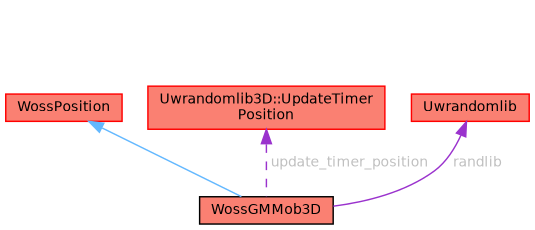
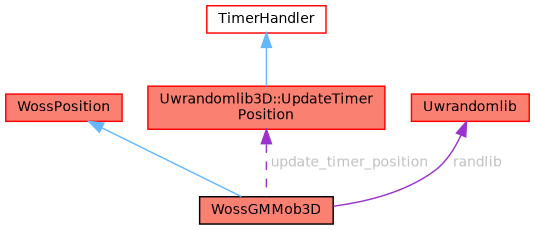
  digraph {
    node [color=red fillcolor=salmon fontname=Helvetica fontsize=10 shape=box style=filled]
    edge [color=steelblue1 dir=back fontname=Helvetica fontsize=10 labelfontname=Helvetica labelfontsize=10 style=solid]
    n1 [color=black fontcolor=black height=0.2 label=WossGMMob3D width=0.4]
    n2 [height=0.2 label=WossPosition width=0.4]
    n3 [height=0.2 label="Uwrandomlib3D::UpdateTimer\lPosition" width=0.4]
+   n4 [fillcolor=white height=0.2 label=TimerHandler width=0.4]
    n5 [height=0.2 label=Uwrandomlib width=0.4]
    n2 -> n1
    n3 -> n1 [color=darkorchid3 fontcolor=grey label=" update_timer_position" style=dashed]
+   n4 -> n3
    n5 -> n1 [color=darkorchid3 fontcolor=grey label=" randlib"]
  }
